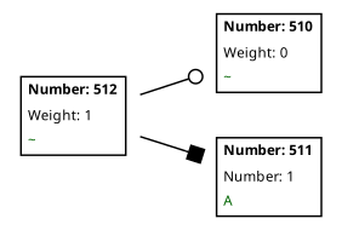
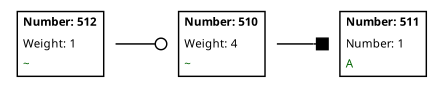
  digraph {
    rankdir=LR
    node [fontname="Sans serif" fontsize=8 shape=plaintext]
-   n1 [label=<      <table border="1" cellborder="0" cellspacing="1">       <tr><td align="left"><b>Number: 510</b></td></tr>       <tr><td align="left">Weight: 0</td></tr>       <tr><td align="left"><font color="darkgreen">~</font></td></tr>      </table>>]
+   n1 [label=<      <table border="1" cellborder="0" cellspacing="1">       <tr><td align="left"><b>Number: 510</b></td></tr>       <tr><td align="left">Weight: 4</td></tr>       <tr><td align="left"><font color="darkgreen">~</font></td></tr>      </table>>]
    n2 [label=<      <table border="1" cellborder="0" cellspacing="1">       <tr><td align="left"><b>Number: 511</b></td></tr>       <tr><td align="left">Number: 1</td></tr>       <tr><td align="left"><font color="darkgreen">A</font></td></tr>      </table>>]
    n3 [label=<      <table border="1" cellborder="0" cellspacing="1">       <tr><td align="left"><b>Number: 512</b></td></tr>       <tr><td align="left">Weight: 1</td></tr>       <tr><td align="left"><font color="darkgreen">~</font></td></tr>      </table>>]
    n3 -> n1 [arrowhead=odot]
-   n3 -> n2 [arrowhead=box]
+   n1 -> n2 [arrowhead=box]
  }
